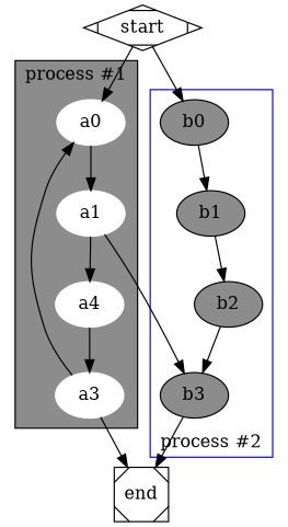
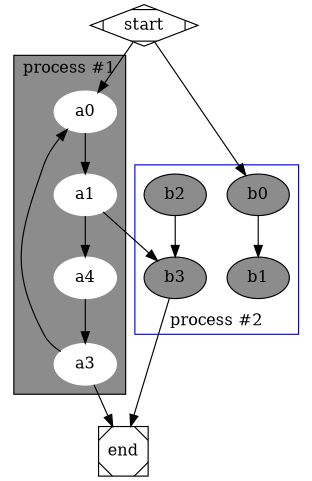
  digraph {
    fontname="DejaVu Serif"
    node [color=white fontname="DejaVu Serif" style=filled]
    edge [fontname="DejaVu Serif"]
    a0
    a1
    n3 [label=a4]
    a3
    b0 [color=black fillcolor=gray55]
    b1 [color=black fillcolor=gray55]
    b2 [color=black fillcolor=gray55]
    b3 [color=black fillcolor=gray55]
    end [shape=Msquare color="" style=""]
    start [shape=Mdiamond color="" style=""]
    subgraph cluster_1 {
      bgcolor=gray55
      label="process #1"
      labelloc=t
      a0
      a1
      n3
      a3
    }
    subgraph cluster_2 {
      color=blue
      label="process #2"
      labelloc=b
      b0
      b1
      b2
      b3
    }
    a0 -> a1
    a1 -> n3
    a1 -> b3
    n3 -> a3
    a3 -> a0
    a3 -> end
    b0 -> b1
-   b1 -> b2
    b2 -> b3
    b3 -> end
    start -> a0
    start -> b0
  }
